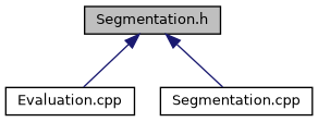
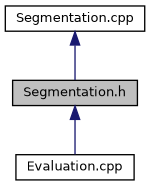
  digraph {
    node [color=black fillcolor=white fontname=Helvetica fontsize=10 shape=record style=filled]
    edge [color=midnightblue dir=back fontname=Helvetica fontsize=10 labelfontname=Helvetica labelfontsize=10 style=solid]
    n1 [fillcolor=grey75 fontcolor=black height=0.2 label="Segmentation.h" width=0.4]
    n2 [height=0.2 label="Evaluation.cpp" width=0.4]
    n3 [height=0.2 label="Segmentation.cpp" width=0.4]
    n1 -> n2
-   n1 -> n3
+   n3 -> n1
  }
